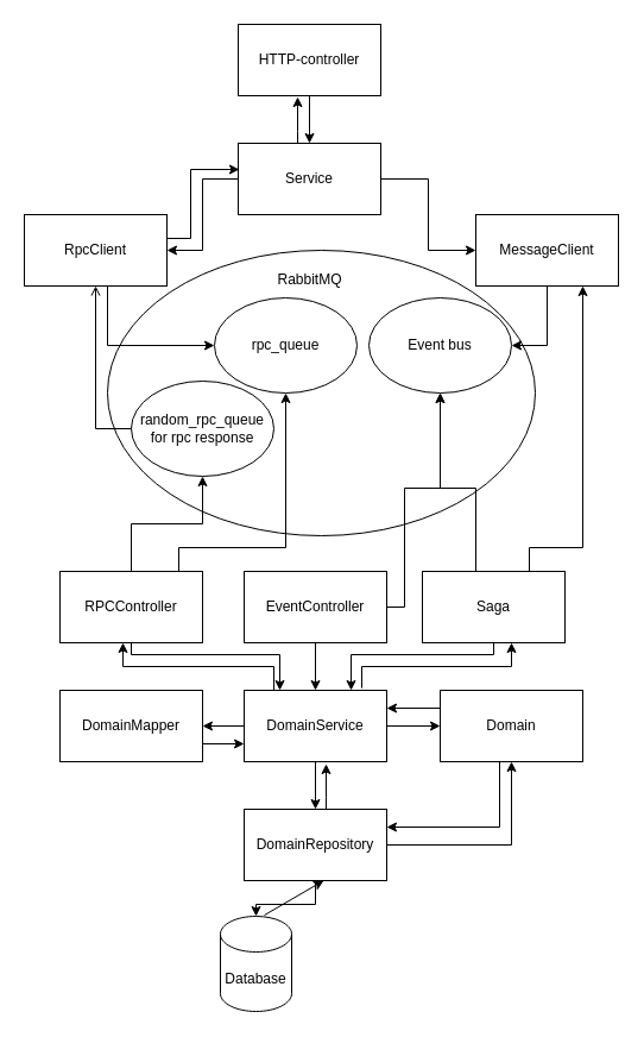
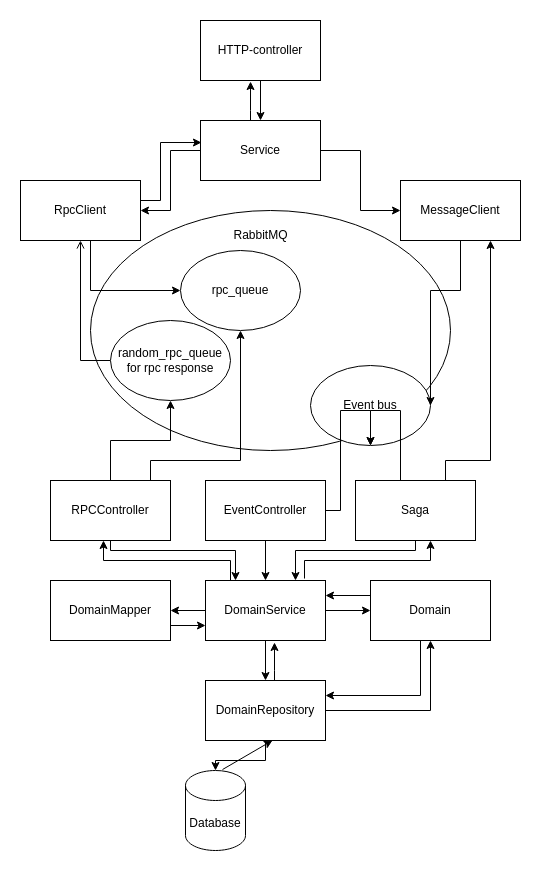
  <mxCell id="0" />
  <mxCell id="1" parent="0" />
  <mxCell id="2" value="" style="ellipse;whiteSpace=wrap;html=1;" vertex="1" parent="1"><mxGeometry x="90" y="210" width="360" height="240" as="geometry" /></mxCell>
  <mxCell id="3" style="edgeStyle=orthogonalEdgeStyle;rounded=0;orthogonalLoop=1;jettySize=auto;html=1;entryX=0.5;entryY=0;entryDx=0;entryDy=0;" edge="1" parent="1" source="4" target="8"><mxGeometry relative="1" as="geometry" /></mxCell>
  <mxCell id="4" value="HTTP-controller" style="rounded=0;whiteSpace=wrap;html=1;" vertex="1" parent="1"><mxGeometry x="200" y="20" width="120" height="60" as="geometry" /></mxCell>
  <mxCell id="5" value="" style="edgeStyle=orthogonalEdgeStyle;rounded=0;orthogonalLoop=1;jettySize=auto;html=1;" edge="1" parent="1" source="8" target="11"><mxGeometry relative="1" as="geometry" /></mxCell>
  <mxCell id="6" style="edgeStyle=orthogonalEdgeStyle;rounded=0;orthogonalLoop=1;jettySize=auto;html=1;entryX=0;entryY=0.5;entryDx=0;entryDy=0;" edge="1" parent="1" source="8" target="16"><mxGeometry relative="1" as="geometry" /></mxCell>
  <mxCell id="7" style="edgeStyle=orthogonalEdgeStyle;rounded=0;orthogonalLoop=1;jettySize=auto;html=1;entryX=0.417;entryY=1.017;entryDx=0;entryDy=0;entryPerimeter=0;" edge="1" parent="1" source="8" target="4"><mxGeometry relative="1" as="geometry"><Array as="points"><mxPoint x="250" y="110" /><mxPoint x="250" y="110" /></Array></mxGeometry></mxCell>
  <mxCell id="8" value="Service" style="rounded=0;whiteSpace=wrap;html=1;" vertex="1" parent="1"><mxGeometry x="200" y="120" width="120" height="60" as="geometry" /></mxCell>
  <mxCell id="9" style="edgeStyle=orthogonalEdgeStyle;rounded=0;orthogonalLoop=1;jettySize=auto;html=1;entryX=0;entryY=0.5;entryDx=0;entryDy=0;" edge="1" parent="1" source="11" target="13"><mxGeometry relative="1" as="geometry"><Array as="points"><mxPoint x="90" y="290" /></Array></mxGeometry></mxCell>
  <mxCell id="10" style="edgeStyle=orthogonalEdgeStyle;rounded=0;orthogonalLoop=1;jettySize=auto;html=1;entryX=0.008;entryY=0.367;entryDx=0;entryDy=0;entryPerimeter=0;" edge="1" parent="1" source="11" target="8"><mxGeometry relative="1" as="geometry"><Array as="points"><mxPoint x="160" y="200" /><mxPoint x="160" y="142" /></Array></mxGeometry></mxCell>
  <mxCell id="11" value="RpcClient" style="whiteSpace=wrap;html=1;rounded=0;" vertex="1" parent="1"><mxGeometry x="20" y="180" width="120" height="60" as="geometry" /></mxCell>
  <mxCell id="12" value="RabbitMQ" style="text;html=1;align=center;verticalAlign=middle;resizable=0;points=[];autosize=1;strokeColor=none;fillColor=none;" vertex="1" parent="1"><mxGeometry x="220" y="220" width="80" height="30" as="geometry" /></mxCell>
  <mxCell id="13" value="rpc_queue" style="ellipse;whiteSpace=wrap;html=1;" vertex="1" parent="1"><mxGeometry x="180" y="250" width="120" height="80" as="geometry" /></mxCell>
- <mxCell id="14" value="Event bus" style="ellipse;whiteSpace=wrap;html=1;" vertex="1" parent="1"><mxGeometry x="310" y="250" width="120" height="80" as="geometry" /></mxCell>
+ <mxCell id="14" value="Event bus" style="ellipse;whiteSpace=wrap;html=1;" vertex="1" parent="1"><mxGeometry x="310" y="365" width="120" height="80" as="geometry" /></mxCell>
  <mxCell id="15" style="edgeStyle=orthogonalEdgeStyle;rounded=0;orthogonalLoop=1;jettySize=auto;html=1;entryX=1;entryY=0.5;entryDx=0;entryDy=0;" edge="1" parent="1" source="16" target="14"><mxGeometry relative="1" as="geometry"><Array as="points"><mxPoint x="460" y="290" /></Array></mxGeometry></mxCell>
  <mxCell id="16" value="MessageClient" style="rounded=0;whiteSpace=wrap;html=1;" vertex="1" parent="1"><mxGeometry x="400" y="180" width="120" height="60" as="geometry" /></mxCell>
  <mxCell id="17" style="edgeStyle=orthogonalEdgeStyle;rounded=0;orthogonalLoop=1;jettySize=auto;html=1;entryX=0.75;entryY=1;entryDx=0;entryDy=0;" edge="1" parent="1" source="20" target="16"><mxGeometry relative="1" as="geometry"><Array as="points"><mxPoint x="445" y="460" /><mxPoint x="490" y="460" /></Array></mxGeometry></mxCell>
  <mxCell id="18" style="edgeStyle=orthogonalEdgeStyle;rounded=0;orthogonalLoop=1;jettySize=auto;html=1;entryX=0.75;entryY=0;entryDx=0;entryDy=0;" edge="1" parent="1" source="20" target="34"><mxGeometry relative="1" as="geometry"><Array as="points"><mxPoint x="415" y="550" /><mxPoint x="295" y="550" /></Array></mxGeometry></mxCell>
  <mxCell id="19" style="edgeStyle=orthogonalEdgeStyle;rounded=0;orthogonalLoop=1;jettySize=auto;html=1;entryX=0.5;entryY=1;entryDx=0;entryDy=0;" edge="1" parent="1" source="20" target="14"><mxGeometry relative="1" as="geometry"><Array as="points"><mxPoint x="400" y="410" /><mxPoint x="370" y="410" /></Array></mxGeometry></mxCell>
  <mxCell id="20" value="Saga" style="rounded=0;whiteSpace=wrap;html=1;" vertex="1" parent="1"><mxGeometry x="355" y="480" width="120" height="60" as="geometry" /></mxCell>
  <mxCell id="21" style="edgeStyle=orthogonalEdgeStyle;rounded=0;orthogonalLoop=1;jettySize=auto;html=1;entryX=0.5;entryY=1;entryDx=0;entryDy=0;" edge="1" parent="1" source="23" target="14"><mxGeometry relative="1" as="geometry"><Array as="points"><mxPoint x="340" y="510" /><mxPoint x="340" y="410" /><mxPoint x="370" y="410" /></Array></mxGeometry></mxCell>
  <mxCell id="22" style="edgeStyle=orthogonalEdgeStyle;rounded=0;orthogonalLoop=1;jettySize=auto;html=1;" edge="1" parent="1" source="23" target="34"><mxGeometry relative="1" as="geometry" /></mxCell>
  <mxCell id="23" value="EventController" style="rounded=0;whiteSpace=wrap;html=1;" vertex="1" parent="1"><mxGeometry x="205" y="480" width="120" height="60" as="geometry" /></mxCell>
  <mxCell id="24" style="edgeStyle=orthogonalEdgeStyle;rounded=0;orthogonalLoop=1;jettySize=auto;html=1;entryX=0.5;entryY=1;entryDx=0;entryDy=0;" edge="1" parent="1" source="27" target="13"><mxGeometry relative="1" as="geometry"><Array as="points"><mxPoint x="150" y="460" /><mxPoint x="240" y="460" /></Array></mxGeometry></mxCell>
  <mxCell id="25" style="edgeStyle=orthogonalEdgeStyle;rounded=0;orthogonalLoop=1;jettySize=auto;html=1;entryX=0.5;entryY=1;entryDx=0;entryDy=0;" edge="1" parent="1" source="27" target="29"><mxGeometry relative="1" as="geometry" /></mxCell>
  <mxCell id="26" style="edgeStyle=orthogonalEdgeStyle;rounded=0;orthogonalLoop=1;jettySize=auto;html=1;entryX=0.25;entryY=0;entryDx=0;entryDy=0;" edge="1" parent="1" source="27" target="34"><mxGeometry relative="1" as="geometry"><Array as="points"><mxPoint x="110" y="550" /><mxPoint x="235" y="550" /></Array></mxGeometry></mxCell>
  <mxCell id="27" value="RPCController" style="rounded=0;whiteSpace=wrap;html=1;" vertex="1" parent="1"><mxGeometry x="50" y="480" width="120" height="60" as="geometry" /></mxCell>
  <mxCell id="28" style="edgeStyle=orthogonalEdgeStyle;rounded=0;orthogonalLoop=1;jettySize=auto;html=1;entryX=0.5;entryY=1;entryDx=0;entryDy=0;endArrow=open;" edge="1" parent="1" source="29" target="11"><mxGeometry relative="1" as="geometry"><Array as="points"><mxPoint x="80" y="360" /></Array></mxGeometry></mxCell>
  <mxCell id="29" value="random_rpc_queue&lt;br&gt;for rpc response" style="ellipse;whiteSpace=wrap;html=1;" vertex="1" parent="1"><mxGeometry x="110" y="320" width="120" height="80" as="geometry" /></mxCell>
  <mxCell id="30" value="" style="edgeStyle=orthogonalEdgeStyle;rounded=0;orthogonalLoop=1;jettySize=auto;html=1;" edge="1" parent="1" source="34" target="38"><mxGeometry relative="1" as="geometry" /></mxCell>
  <mxCell id="31" value="" style="edgeStyle=orthogonalEdgeStyle;rounded=0;orthogonalLoop=1;jettySize=auto;html=1;" edge="1" parent="1" source="34" target="40"><mxGeometry relative="1" as="geometry" /></mxCell>
  <mxCell id="32" value="" style="edgeStyle=orthogonalEdgeStyle;rounded=0;orthogonalLoop=1;jettySize=auto;html=1;" edge="1" parent="1" source="34"><mxGeometry relative="1" as="geometry"><mxPoint x="370" y="610" as="targetPoint" /></mxGeometry></mxCell>
  <mxCell id="33" style="edgeStyle=orthogonalEdgeStyle;rounded=0;orthogonalLoop=1;jettySize=auto;html=1;" edge="1" parent="1" source="34"><mxGeometry relative="1" as="geometry"><mxPoint x="103" y="540" as="targetPoint" /><Array as="points"><mxPoint x="230" y="560" /><mxPoint x="103" y="560" /></Array></mxGeometry></mxCell>
  <mxCell id="34" value="DomainService" style="rounded=0;whiteSpace=wrap;html=1;" vertex="1" parent="1"><mxGeometry x="205" y="580" width="120" height="60" as="geometry" /></mxCell>
  <mxCell id="35" style="edgeStyle=orthogonalEdgeStyle;rounded=0;orthogonalLoop=1;jettySize=auto;html=1;entryX=0.5;entryY=0;entryDx=0;entryDy=0;entryPerimeter=0;" edge="1" parent="1" source="38" target="39"><mxGeometry relative="1" as="geometry" /></mxCell>
  <mxCell id="36" style="edgeStyle=orthogonalEdgeStyle;rounded=0;orthogonalLoop=1;jettySize=auto;html=1;entryX=0.575;entryY=1.033;entryDx=0;entryDy=0;entryPerimeter=0;" edge="1" parent="1" source="38" target="34"><mxGeometry relative="1" as="geometry"><Array as="points"><mxPoint x="274" y="670" /><mxPoint x="274" y="670" /></Array></mxGeometry></mxCell>
  <mxCell id="37" style="edgeStyle=orthogonalEdgeStyle;rounded=0;orthogonalLoop=1;jettySize=auto;html=1;entryX=0.5;entryY=1;entryDx=0;entryDy=0;" edge="1" parent="1" source="38" target="42"><mxGeometry relative="1" as="geometry" /></mxCell>
  <mxCell id="38" value="DomainRepository" style="whiteSpace=wrap;html=1;rounded=0;" vertex="1" parent="1"><mxGeometry x="205" y="680" width="120" height="60" as="geometry" /></mxCell>
  <mxCell id="39" value="Database" style="shape=cylinder3;whiteSpace=wrap;html=1;boundedLbl=1;backgroundOutline=1;size=15;" vertex="1" parent="1"><mxGeometry x="185" y="770" width="60" height="80" as="geometry" /></mxCell>
  <mxCell id="40" value="DomainMapper" style="whiteSpace=wrap;html=1;rounded=0;" vertex="1" parent="1"><mxGeometry x="50" y="580" width="120" height="60" as="geometry" /></mxCell>
  <mxCell id="41" style="edgeStyle=orthogonalEdgeStyle;rounded=0;orthogonalLoop=1;jettySize=auto;html=1;entryX=1;entryY=0.25;entryDx=0;entryDy=0;" edge="1" parent="1" source="42" target="38"><mxGeometry relative="1" as="geometry"><Array as="points"><mxPoint x="420" y="695" /></Array></mxGeometry></mxCell>
  <mxCell id="42" value="Domain" style="rounded=0;whiteSpace=wrap;html=1;" vertex="1" parent="1"><mxGeometry x="370" y="580" width="120" height="60" as="geometry" /></mxCell>
  <mxCell id="43" value="" style="endArrow=classic;html=1;rounded=0;exitX=0.617;exitY=-0.012;exitDx=0;exitDy=0;exitPerimeter=0;entryX=0.558;entryY=1;entryDx=0;entryDy=0;entryPerimeter=0;" edge="1" parent="1" source="39" target="38"><mxGeometry width="50" height="50" relative="1" as="geometry"><mxPoint x="330" y="810" as="sourcePoint" /><mxPoint x="380" y="760" as="targetPoint" /></mxGeometry></mxCell>
  <mxCell id="44" value="" style="endArrow=classic;html=1;rounded=0;exitX=1;exitY=0.75;exitDx=0;exitDy=0;entryX=0;entryY=0.75;entryDx=0;entryDy=0;" edge="1" parent="1" source="40" target="34"><mxGeometry width="50" height="50" relative="1" as="geometry"><mxPoint x="190" y="690" as="sourcePoint" /><mxPoint x="240" y="640" as="targetPoint" /></mxGeometry></mxCell>
  <mxCell id="45" value="" style="endArrow=classic;html=1;rounded=0;exitX=0;exitY=0.25;exitDx=0;exitDy=0;entryX=1;entryY=0.25;entryDx=0;entryDy=0;" edge="1" parent="1" source="42" target="34"><mxGeometry width="50" height="50" relative="1" as="geometry"><mxPoint x="345" y="660" as="sourcePoint" /><mxPoint x="395" y="610" as="targetPoint" /></mxGeometry></mxCell>
  <mxCell id="46" value="" style="endArrow=classic;html=1;rounded=0;exitX=0.825;exitY=-0.033;exitDx=0;exitDy=0;exitPerimeter=0;" edge="1" parent="1" source="34"><mxGeometry width="50" height="50" relative="1" as="geometry"><mxPoint x="540" y="590" as="sourcePoint" /><mxPoint x="430" y="540" as="targetPoint" /><Array as="points"><mxPoint x="304" y="560" /><mxPoint x="430" y="560" /></Array></mxGeometry></mxCell>
